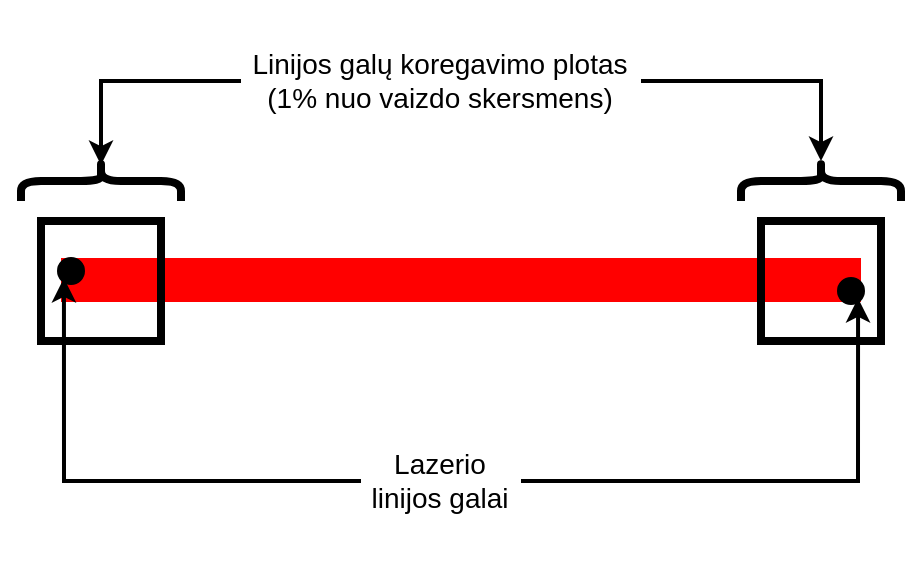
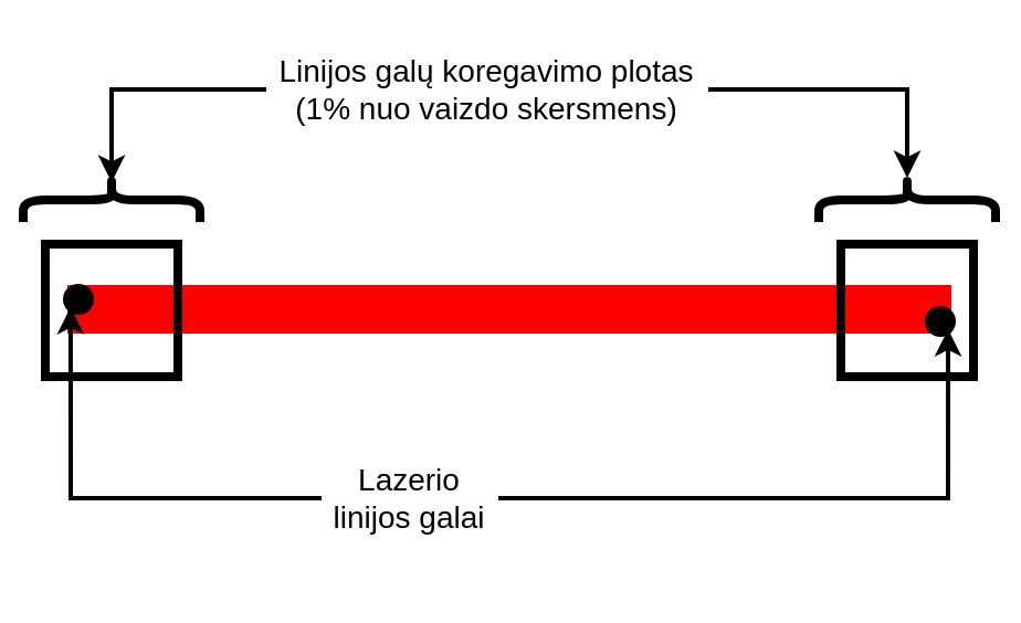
  <mxCell id="0" />
  <mxCell id="1" parent="0" />
  <mxCell id="2" value="" style="endArrow=none;html=1;strokeWidth=22;strokeColor=#FF0000;" edge="1" parent="1"><mxGeometry width="50" height="50" relative="1" as="geometry"><mxPoint x="30" y="139.5" as="sourcePoint" /><mxPoint x="430" y="139.5" as="targetPoint" /></mxGeometry></mxCell>
  <mxCell id="3" value="" style="rounded=0;whiteSpace=wrap;html=1;strokeWidth=4;fillColor=none;" vertex="1" parent="1"><mxGeometry x="20" y="110" width="60" height="60" as="geometry" /></mxCell>
  <mxCell id="4" value="" style="rounded=0;whiteSpace=wrap;html=1;strokeWidth=4;fillColor=none;" vertex="1" parent="1"><mxGeometry x="380" y="110" width="60" height="60" as="geometry" /></mxCell>
  <mxCell id="5" value="" style="ellipse;whiteSpace=wrap;html=1;aspect=fixed;strokeWidth=4;fillColor=#000000;" vertex="1" parent="1"><mxGeometry x="30" y="130" width="10" height="10" as="geometry" /></mxCell>
  <mxCell id="6" value="" style="ellipse;whiteSpace=wrap;html=1;aspect=fixed;strokeWidth=4;fillColor=#000000;" vertex="1" parent="1"><mxGeometry x="420" y="140" width="10" height="10" as="geometry" /></mxCell>
  <mxCell id="7" style="edgeStyle=orthogonalEdgeStyle;rounded=0;orthogonalLoop=1;jettySize=auto;html=1;strokeWidth=2;entryX=0;entryY=1;entryDx=0;entryDy=0;" edge="1" parent="1" source="9" target="5"><mxGeometry relative="1" as="geometry"><mxPoint x="50" y="250" as="targetPoint" /></mxGeometry></mxCell>
  <mxCell id="8" style="edgeStyle=orthogonalEdgeStyle;rounded=0;orthogonalLoop=1;jettySize=auto;html=1;entryX=1;entryY=1;entryDx=0;entryDy=0;strokeColor=#000000;strokeWidth=2;" edge="1" parent="1" source="9" target="6"><mxGeometry relative="1" as="geometry" /></mxCell>
- <mxCell id="9" value="&lt;font style=&quot;font-size: 14px&quot;&gt;Lazerio linijos galai&lt;/font&gt;" style="text;html=1;strokeColor=none;fillColor=none;align=center;verticalAlign=middle;whiteSpace=wrap;rounded=0;" vertex="1" parent="1"><mxGeometry x="180" y="220" width="80" height="40" as="geometry" /></mxCell>
+ <mxCell id="9" value="&lt;font style=&quot;font-size: 14px&quot;&gt;Lazerio linijos galai&lt;/font&gt;" style="text;html=1;strokeColor=none;fillColor=none;align=center;verticalAlign=middle;whiteSpace=wrap;rounded=0;" vertex="1" parent="1"><mxGeometry x="145" y="205" width="80" height="40" as="geometry" /></mxCell>
  <mxCell id="10" value="" style="shape=curlyBracket;whiteSpace=wrap;html=1;rounded=1;strokeWidth=4;fillColor=#000000;rotation=90;" vertex="1" parent="1"><mxGeometry x="40" y="50" width="20" height="80" as="geometry" /></mxCell>
  <mxCell id="11" value="" style="shape=curlyBracket;whiteSpace=wrap;html=1;rounded=1;strokeWidth=4;fillColor=#000000;rotation=90;" vertex="1" parent="1"><mxGeometry x="400" y="50" width="20" height="80" as="geometry" /></mxCell>
  <mxCell id="12" style="edgeStyle=orthogonalEdgeStyle;rounded=0;orthogonalLoop=1;jettySize=auto;html=1;exitX=0;exitY=0.5;exitDx=0;exitDy=0;entryX=0.1;entryY=0.5;entryDx=0;entryDy=0;entryPerimeter=0;strokeColor=#000000;strokeWidth=2;" edge="1" parent="1" source="14" target="10"><mxGeometry relative="1" as="geometry" /></mxCell>
  <mxCell id="13" style="edgeStyle=orthogonalEdgeStyle;rounded=0;orthogonalLoop=1;jettySize=auto;html=1;exitX=1;exitY=0.5;exitDx=0;exitDy=0;strokeColor=#000000;strokeWidth=2;" edge="1" parent="1" source="14" target="11"><mxGeometry relative="1" as="geometry" /></mxCell>
  <mxCell id="14" value="&lt;span style=&quot;font-size: 14px&quot;&gt;Linijos galų koregavimo plotas (1% nuo vaizdo skersmens)&lt;/span&gt;" style="text;html=1;strokeColor=none;fillColor=none;align=center;verticalAlign=middle;whiteSpace=wrap;rounded=0;" vertex="1" parent="1"><mxGeometry x="120" y="20" width="200" height="40" as="geometry" /></mxCell>
